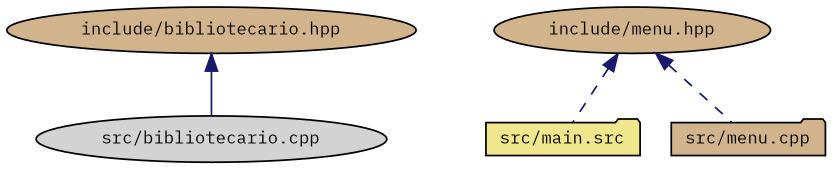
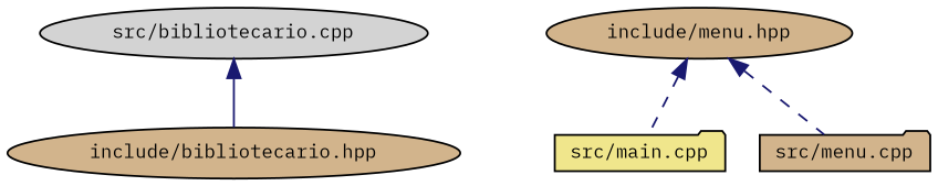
  digraph {
    fontname="IBM Plex Mono"
    node [color=black fillcolor=tan fontname="IBM Plex Mono" fontsize=10 shape=ellipse style=filled]
    edge [color=midnightblue dir=back fontname="IBM Plex Mono" fontsize=10 labelfontname=Helvetica labelfontsize=10 style=dashed]
    n1 [fontcolor=black height=0.2 label="include/bibliotecario.hpp" width=0.4]
    n2 [fillcolor=lightgrey height=0.2 label="src/bibliotecario.cpp" width=0.4]
    n3 [height=0.2 label="include/menu.hpp" width=0.4]
-   n4 [fillcolor=khaki height=0.2 label="src/main.src" shape=folder width=0.4]
+   n4 [fillcolor=khaki height=0.2 label="src/main.cpp" shape=folder width=0.4]
    n5 [height=0.2 label="src/menu.cpp" shape=folder width=0.4]
-   n1 -> n2 [style=solid]
+   n2 -> n1 [style=solid]
    n3 -> n4
    n3 -> n5
  }
